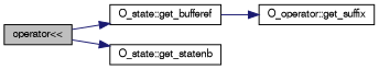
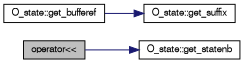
  digraph {
    rankdir=LR
    node [color=black fontname=FreeSans fontsize=10 shape=record]
    edge [color=midnightblue fontname=FreeSans fontsize=10 labelfontname=FreeSans labelfontsize=10 style=solid]
    n1 [fillcolor=grey75 fontcolor=black height=0.2 label="operator\<\<" style=filled width=0.4]
    n2 [height=0.2 label="O_state::get_bufferef" width=0.4]
    n3 [height=0.2 label="O_state::get_statenb" width=0.4]
-   n4 [height=0.2 label="O_operator::get_suffix" width=0.4]
-   n1 -> n2
+   n4 [height=0.2 label="O_state::get_suffix" width=0.4]
    n1 -> n3
    n2 -> n4
  }
